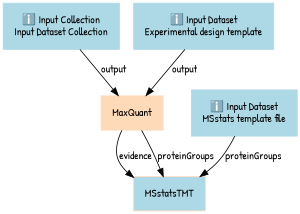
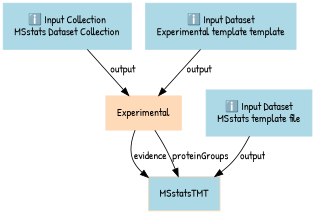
  digraph {
    fontname="Patrick Hand"
    node [color=lightblue fontname="Patrick Hand" margin="0.2,0.2" shape=box style=filled]
    edge [fontname="Patrick Hand"]
-   n1 [label="ℹ️ Input Collection\nInput Dataset Collection"]
-   n2 [color=peachpuff label=MaxQuant]
+   n1 [label="ℹ️ Input Collection\nMSstats Dataset Collection"]
+   n2 [color=peachpuff label=Experimental]
    n3 [color=peachpuff fillcolor=lightblue label=MSstatsTMT]
-   n4 [label="ℹ️ Input Dataset\nExperimental design template"]
+   n4 [label="ℹ️ Input Dataset\nExperimental template template"]
    n5 [label="ℹ️ Input Dataset\nMSstats template file"]
    n1 -> n2 [label=output]
    n2 -> n3 [label=evidence]
    n2 -> n3 [label=proteinGroups]
    n4 -> n2 [label=output]
-   n5 -> n3 [label=proteinGroups]
+   n5 -> n3 [label=output]
  }
